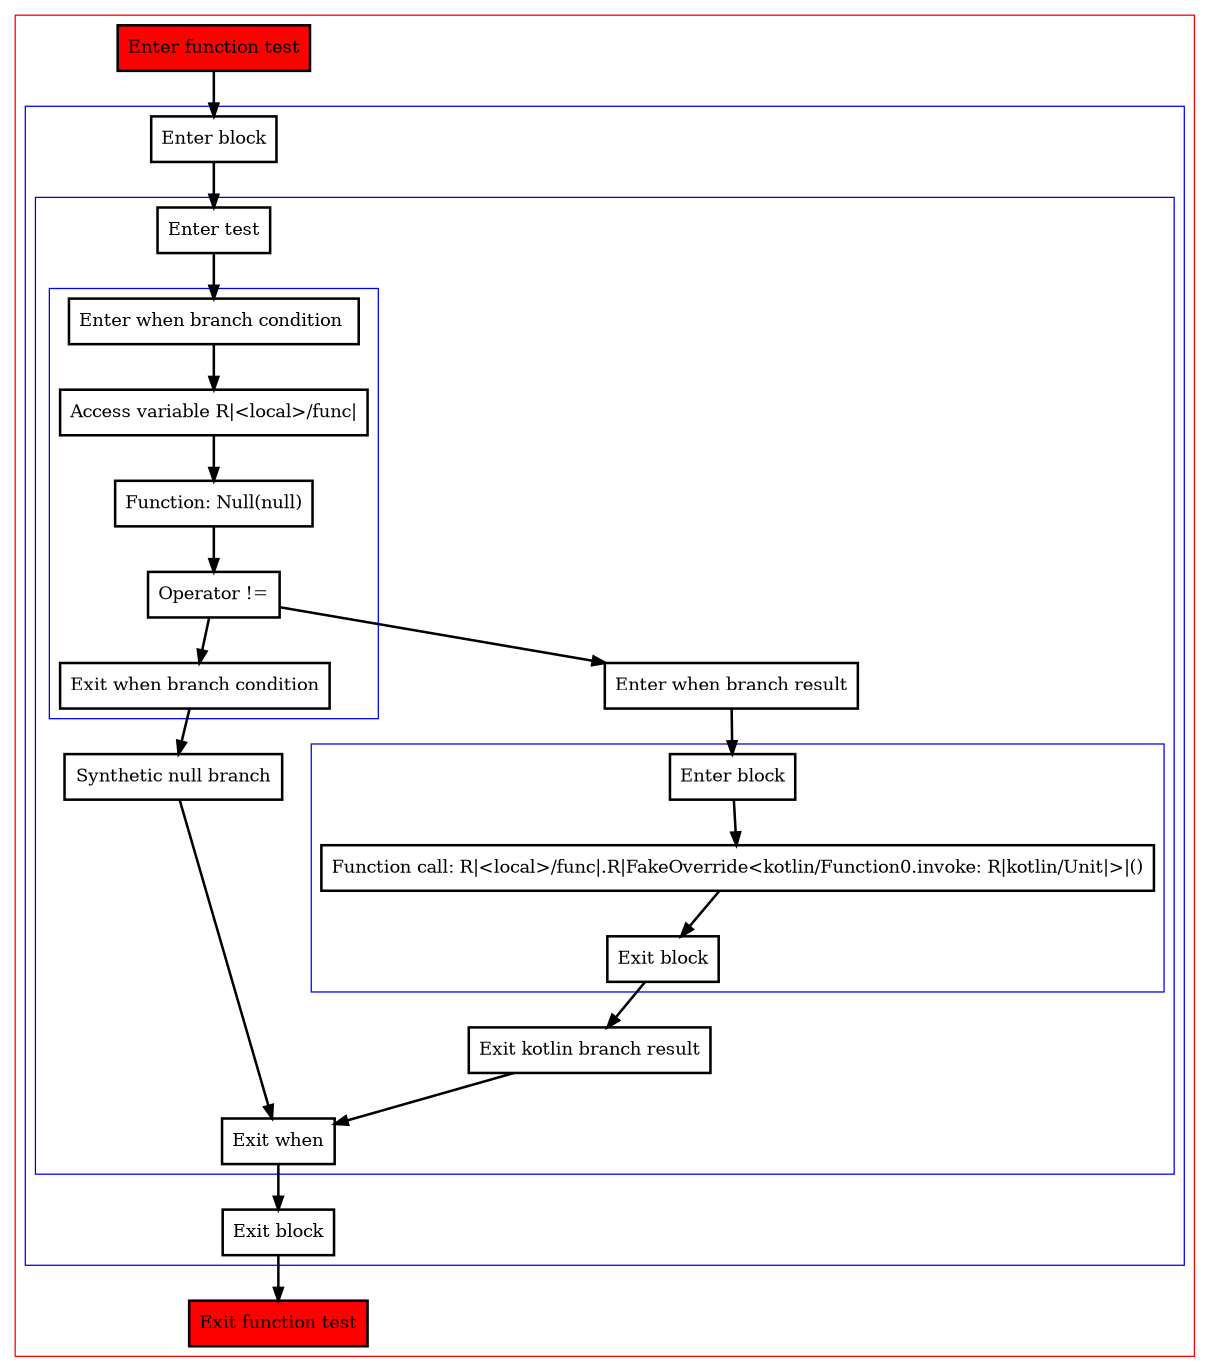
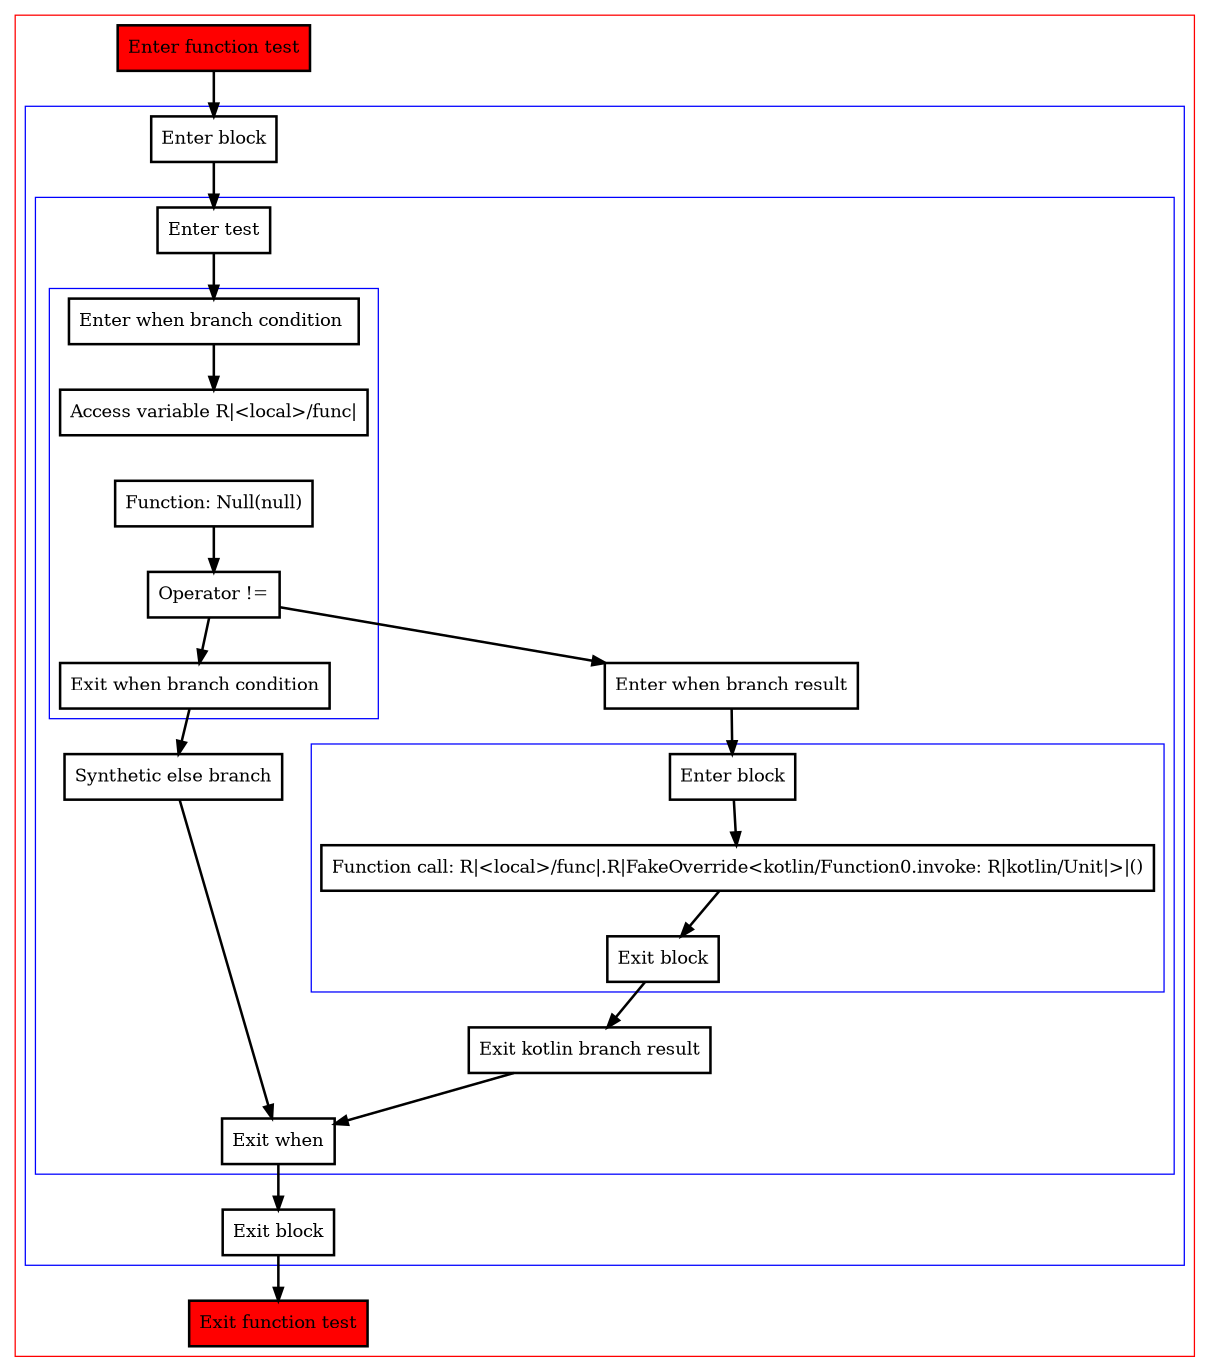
  digraph {
    nodesep=3
    node [penwidth=2 shape=box]
    edge [penwidth=2]
    n1 [label="Enter when branch condition "]
    n2 [label="Access variable R|<local>/func|"]
    n3 [label="Function: Null(null)"]
    n4 [label="Operator !="]
    n5 [label="Exit when branch condition"]
    n6 [label="Enter block"]
    n7 [label="Function call: R|<local>/func|.R|FakeOverride<kotlin/Function0.invoke: R|kotlin/Unit|>|()"]
    n8 [label="Exit block"]
    n9 [label="Enter test"]
-   n10 [label="Synthetic null branch"]
+   n10 [label="Synthetic else branch"]
    n11 [label="Enter when branch result"]
    n12 [label="Exit kotlin branch result"]
    n13 [label="Exit when"]
    n14 [label="Enter block"]
    n15 [label="Exit block"]
    n16 [fillcolor=red label="Enter function test" style=filled]
    n17 [fillcolor=red label="Exit function test" style=filled]
    subgraph cluster_1 {
      color=red
      n16
      n17
      subgraph cluster_2 {
        color=blue
        n14
        n15
        subgraph cluster_3 {
          color=blue
          n9
          n10
          n11
          n12
          n13
          subgraph cluster_4 {
            color=blue
            n1
            n2
            n3
            n4
            n5
          }
          subgraph cluster_5 {
            color=blue
            n6
            n7
            n8
          }
        }
      }
    }
    n1 -> n2
-   n2 -> n3
    n3 -> n4
    n4 -> n5
    n4 -> n11
    n5 -> n10
    n6 -> n7
    n7 -> n8
    n8 -> n12
    n9 -> n1
    n10 -> n13
    n11 -> n6
    n12 -> n13
    n13 -> n15
    n14 -> n9
    n15 -> n17
    n16 -> n14
  }
